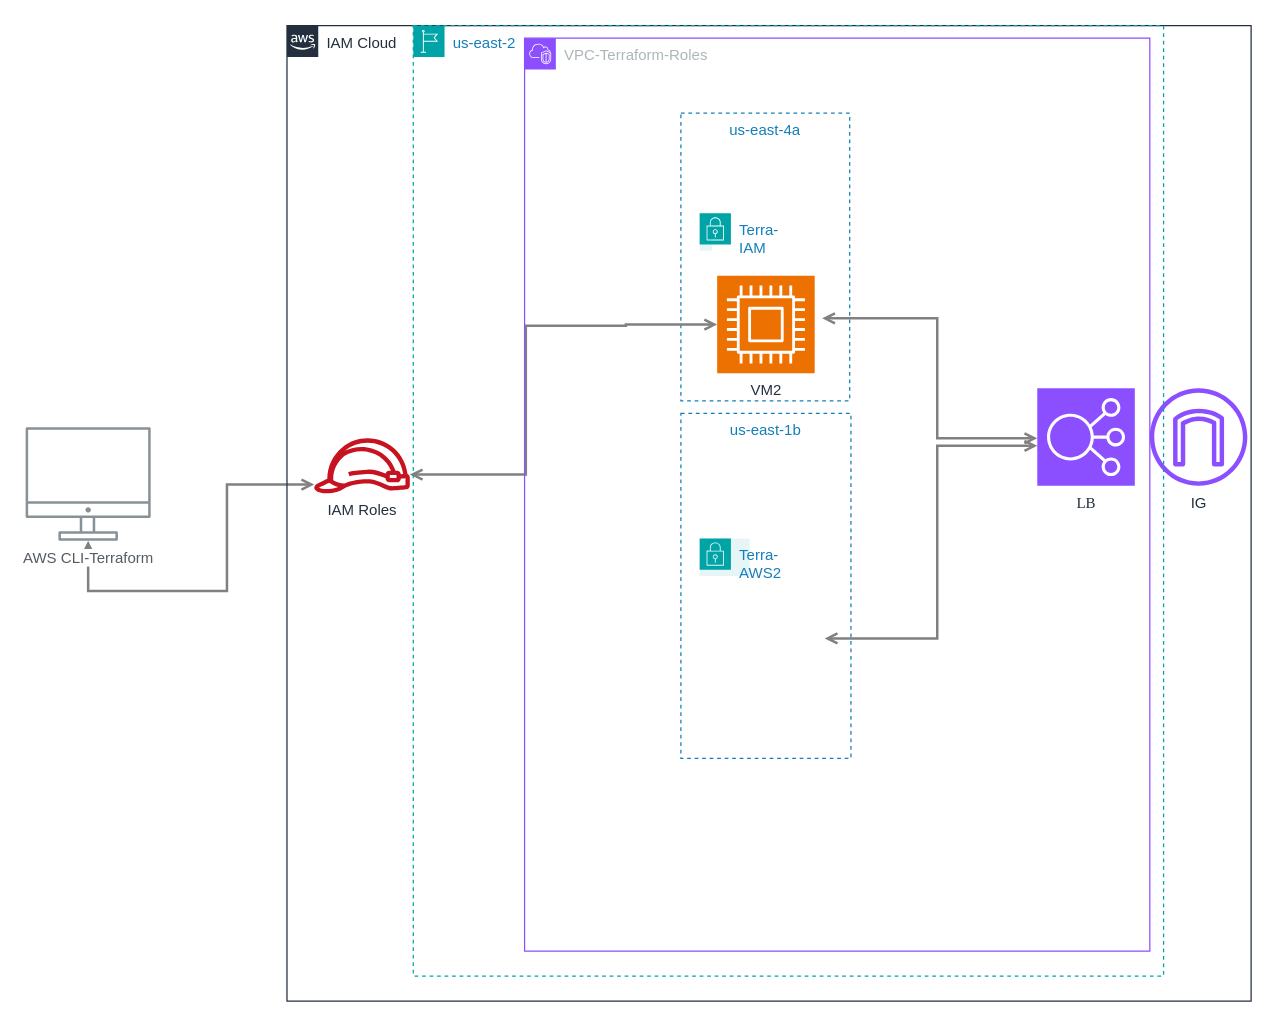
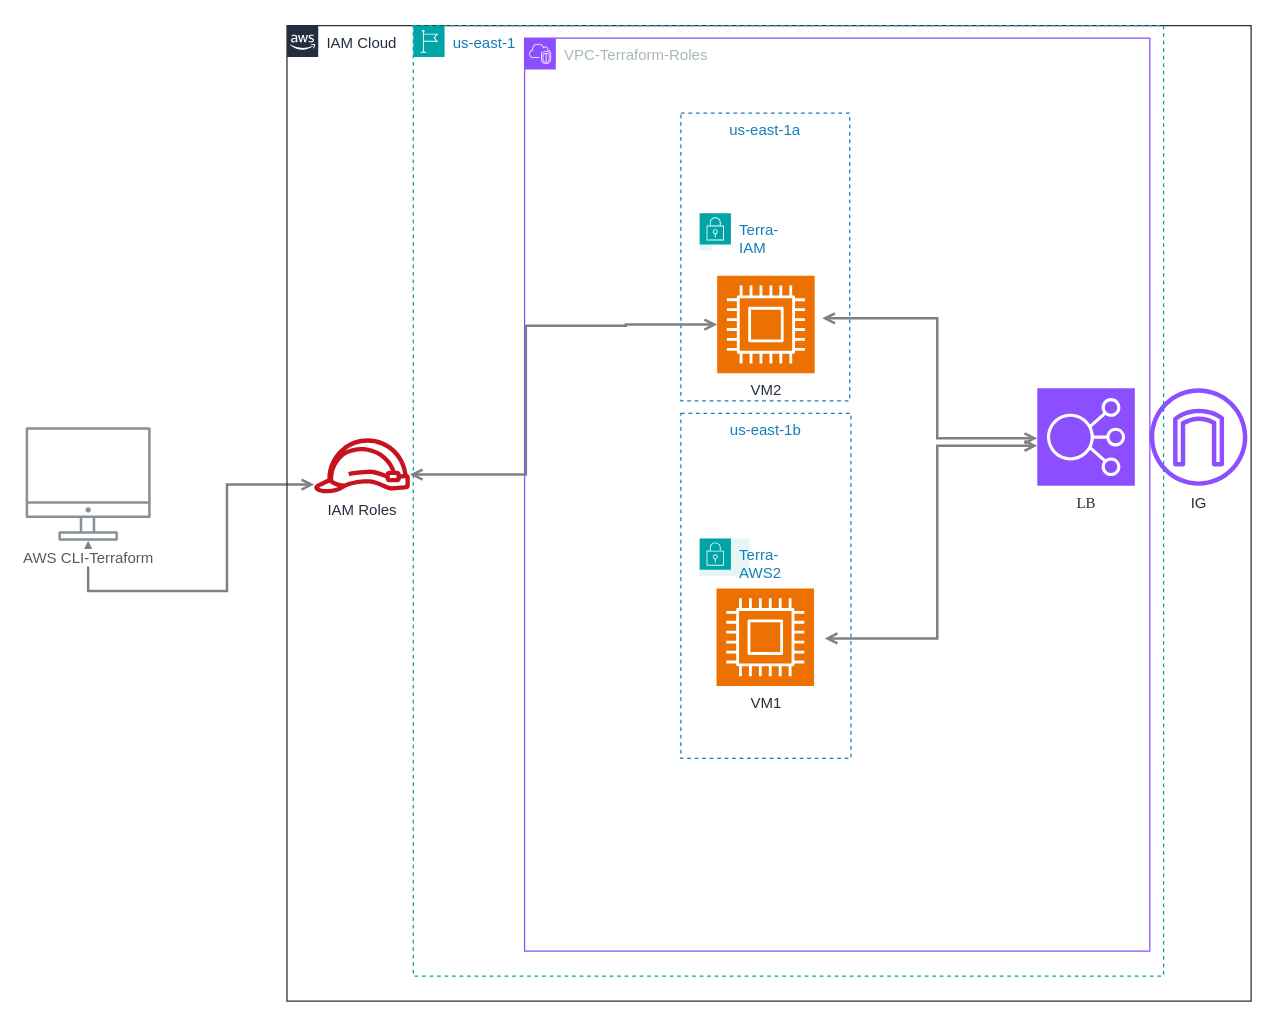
  <mxCell id="0" />
  <mxCell id="1" parent="0" />
  <mxCell id="2" style="edgeStyle=orthogonalEdgeStyle;rounded=0;orthogonalLoop=1;jettySize=auto;html=1;startArrow=open;startFill=0;endArrow=open;endFill=0;strokeWidth=2;strokeColor=#808080;" parent="1" source="3" target="9" edge="1"><mxGeometry relative="1" as="geometry"><Array as="points"><mxPoint x="70" y="472" /><mxPoint x="181" y="472" /><mxPoint x="181" y="387" /></Array><mxPoint x="239.5" y="386.5" as="targetPoint" /></mxGeometry></mxCell>
  <mxCell id="3" value="AWS CLI-Terraform" style="outlineConnect=0;gradientColor=none;fontColor=#545B64;strokeColor=none;fillColor=#879196;dashed=0;verticalLabelPosition=bottom;verticalAlign=top;align=center;html=1;fontSize=12;fontStyle=0;aspect=fixed;shape=mxgraph.aws4.illustration_desktop;pointerEvents=1;labelBackgroundColor=#ffffff;" parent="1" vertex="1"><mxGeometry x="20" y="341" width="100" height="91" as="geometry" /></mxCell>
  <mxCell id="4" value="IAM Cloud" style="points=[[0,0],[0.25,0],[0.5,0],[0.75,0],[1,0],[1,0.25],[1,0.5],[1,0.75],[1,1],[0.75,1],[0.5,1],[0.25,1],[0,1],[0,0.75],[0,0.5],[0,0.25]];outlineConnect=0;gradientColor=none;html=1;whiteSpace=wrap;fontSize=12;fontStyle=0;container=1;pointerEvents=0;collapsible=0;recursiveResize=0;shape=mxgraph.aws4.group;grIcon=mxgraph.aws4.group_aws_cloud_alt;strokeColor=#232F3E;fillColor=none;verticalAlign=top;align=left;spacingLeft=30;fontColor=#232F3E;dashed=0;" parent="1" vertex="1"><mxGeometry x="229" y="20" width="771" height="780" as="geometry" /></mxCell>
- <mxCell id="5" value="us-east-4a" style="fillColor=none;strokeColor=#147EBA;dashed=1;verticalAlign=top;fontStyle=0;fontColor=#147EBA;whiteSpace=wrap;html=1;" parent="4" vertex="1"><mxGeometry x="315" y="70" width="135" height="230" as="geometry" /></mxCell>
+ <mxCell id="5" value="us-east-1a" style="fillColor=none;strokeColor=#147EBA;dashed=1;verticalAlign=top;fontStyle=0;fontColor=#147EBA;whiteSpace=wrap;html=1;" parent="4" vertex="1"><mxGeometry x="315" y="70" width="135" height="230" as="geometry" /></mxCell>
  <mxCell id="6" value="us-east-1b" style="fillColor=none;strokeColor=#147EBA;dashed=1;verticalAlign=top;fontStyle=0;fontColor=#147EBA;whiteSpace=wrap;html=1;" parent="4" vertex="1"><mxGeometry x="315" y="310" width="136" height="276" as="geometry" /></mxCell>
  <mxCell id="7" value="VM2" style="sketch=0;points=[[0,0,0],[0.25,0,0],[0.5,0,0],[0.75,0,0],[1,0,0],[0,1,0],[0.25,1,0],[0.5,1,0],[0.75,1,0],[1,1,0],[0,0.25,0],[0,0.5,0],[0,0.75,0],[1,0.25,0],[1,0.5,0],[1,0.75,0]];outlineConnect=0;fontColor=#232F3E;fillColor=#ED7100;strokeColor=#ffffff;dashed=0;verticalLabelPosition=bottom;verticalAlign=top;align=center;html=1;fontSize=12;fontStyle=0;aspect=fixed;shape=mxgraph.aws4.resourceIcon;resIcon=mxgraph.aws4.compute;" parent="4" vertex="1"><mxGeometry x="344" y="200" width="78" height="78" as="geometry" /></mxCell>
+ <mxCell id="8" value="VM1" style="sketch=0;points=[[0,0,0],[0.25,0,0],[0.5,0,0],[0.75,0,0],[1,0,0],[0,1,0],[0.25,1,0],[0.5,1,0],[0.75,1,0],[1,1,0],[0,0.25,0],[0,0.5,0],[0,0.75,0],[1,0.25,0],[1,0.5,0],[1,0.75,0]];outlineConnect=0;fontColor=#232F3E;fillColor=#ED7100;strokeColor=#ffffff;dashed=0;verticalLabelPosition=bottom;verticalAlign=top;align=center;html=1;fontSize=12;fontStyle=0;aspect=fixed;shape=mxgraph.aws4.resourceIcon;resIcon=mxgraph.aws4.compute;" parent="4" vertex="1"><mxGeometry x="343.5" y="450" width="78" height="78" as="geometry" /></mxCell>
  <mxCell id="9" value="IAM Roles" style="outlineConnect=0;fontColor=#232F3E;gradientColor=none;fillColor=#C7131F;strokeColor=none;dashed=0;verticalLabelPosition=bottom;verticalAlign=top;align=center;html=1;fontSize=12;fontStyle=0;aspect=fixed;pointerEvents=1;shape=mxgraph.aws4.role;labelBackgroundColor=#ffffff;" parent="4" vertex="1"><mxGeometry x="21.0" y="330" width="78" height="44" as="geometry" /></mxCell>
  <mxCell id="10" style="edgeStyle=orthogonalEdgeStyle;rounded=0;orthogonalLoop=1;jettySize=auto;html=1;startArrow=open;startFill=0;endArrow=open;endFill=0;strokeWidth=2;strokeColor=#808080;entryX=0;entryY=0.5;entryDx=0;entryDy=0;entryPerimeter=0;" parent="4" source="9" target="7" edge="1"><mxGeometry relative="1" as="geometry"><Array as="points"><mxPoint x="191" y="359" /><mxPoint x="191" y="240" /><mxPoint x="271" y="240" /><mxPoint x="271" y="239" /></Array><mxPoint x="128.999" y="359" as="sourcePoint" /><mxPoint x="271" y="160" as="targetPoint" /></mxGeometry></mxCell>
  <mxCell id="11" value="VPC-Terraform-Roles" style="points=[[0,0],[0.25,0],[0.5,0],[0.75,0],[1,0],[1,0.25],[1,0.5],[1,0.75],[1,1],[0.75,1],[0.5,1],[0.25,1],[0,1],[0,0.75],[0,0.5],[0,0.25]];outlineConnect=0;gradientColor=none;html=1;whiteSpace=wrap;fontSize=12;fontStyle=0;container=1;pointerEvents=0;collapsible=0;recursiveResize=0;shape=mxgraph.aws4.group;grIcon=mxgraph.aws4.group_vpc2;strokeColor=#8C4FFF;fillColor=none;verticalAlign=top;align=left;spacingLeft=30;fontColor=#AAB7B8;dashed=0;" parent="4" vertex="1"><mxGeometry x="190" y="10" width="500" height="730" as="geometry" /></mxCell>
  <mxCell id="12" value="LB" style="sketch=0;points=[[0,0,0],[0.25,0,0],[0.5,0,0],[0.75,0,0],[1,0,0],[0,1,0],[0.25,1,0],[0.5,1,0],[0.75,1,0],[1,1,0],[0,0.25,0],[0,0.5,0],[0,0.75,0],[1,0.25,0],[1,0.5,0],[1,0.75,0]];outlineConnect=0;fontColor=#232F3E;fillColor=#8C4FFF;strokeColor=#ffffff;dashed=0;verticalLabelPosition=bottom;verticalAlign=top;align=center;html=1;fontSize=12;fontStyle=0;aspect=fixed;shape=mxgraph.aws4.resourceIcon;resIcon=mxgraph.aws4.elastic_load_balancing;fontFamily=Verdana;" parent="11" vertex="1"><mxGeometry x="410" y="280" width="78" height="78" as="geometry" /></mxCell>
  <mxCell id="13" style="edgeStyle=orthogonalEdgeStyle;rounded=0;orthogonalLoop=1;jettySize=auto;html=1;startArrow=open;startFill=0;endArrow=open;endFill=0;strokeWidth=2;strokeColor=#808080;" parent="11" edge="1"><mxGeometry relative="1" as="geometry"><Array as="points"><mxPoint x="330" y="224" /><mxPoint x="330" y="320" /><mxPoint x="410" y="320" /></Array><mxPoint x="237.999" y="224" as="sourcePoint" /><mxPoint x="410" y="320" as="targetPoint" /></mxGeometry></mxCell>
  <mxCell id="14" style="edgeStyle=orthogonalEdgeStyle;rounded=0;orthogonalLoop=1;jettySize=auto;html=1;startArrow=open;startFill=0;endArrow=open;endFill=0;strokeWidth=2;strokeColor=#808080;" parent="11" edge="1"><mxGeometry relative="1" as="geometry"><Array as="points"><mxPoint x="330" y="480" /><mxPoint x="330" y="326" /></Array><mxPoint x="240" y="480" as="sourcePoint" /><mxPoint x="410" y="326" as="targetPoint" /></mxGeometry></mxCell>
  <mxCell id="15" value="Terra-AWS2" style="points=[[0,0],[0.25,0],[0.5,0],[0.75,0],[1,0],[1,0.25],[1,0.5],[1,0.75],[1,1],[0.75,1],[0.5,1],[0.25,1],[0,1],[0,0.75],[0,0.5],[0,0.25]];outlineConnect=0;gradientColor=none;html=1;whiteSpace=wrap;fontSize=12;fontStyle=0;container=1;pointerEvents=0;collapsible=0;recursiveResize=0;shape=mxgraph.aws4.group;grIcon=mxgraph.aws4.group_security_group;grStroke=0;strokeColor=#00A4A6;fillColor=#E6F6F7;verticalAlign=top;align=left;spacingLeft=30;fontColor=#147EBA;dashed=0;" parent="11" vertex="1"><mxGeometry x="140" y="400" width="40" height="30" as="geometry" /></mxCell>
  <mxCell id="16" value="Terra-IAM" style="points=[[0,0],[0.25,0],[0.5,0],[0.75,0],[1,0],[1,0.25],[1,0.5],[1,0.75],[1,1],[0.75,1],[0.5,1],[0.25,1],[0,1],[0,0.75],[0,0.5],[0,0.25]];outlineConnect=0;gradientColor=none;html=1;whiteSpace=wrap;fontSize=12;fontStyle=0;container=1;pointerEvents=0;collapsible=0;recursiveResize=0;shape=mxgraph.aws4.group;grIcon=mxgraph.aws4.group_security_group;grStroke=0;strokeColor=#00A4A6;fillColor=#E6F6F7;verticalAlign=top;align=left;spacingLeft=30;fontColor=#147EBA;dashed=0;" parent="11" vertex="1"><mxGeometry x="140" y="140" width="10" height="30" as="geometry" /></mxCell>
  <mxCell id="17" value="IG" style="sketch=0;outlineConnect=0;fontColor=#232F3E;gradientColor=none;fillColor=#8C4FFF;strokeColor=none;dashed=0;verticalLabelPosition=bottom;verticalAlign=top;align=center;html=1;fontSize=12;fontStyle=0;aspect=fixed;pointerEvents=1;shape=mxgraph.aws4.internet_gateway;" parent="4" vertex="1"><mxGeometry x="690" y="290" width="78" height="78" as="geometry" /></mxCell>
- <mxCell id="18" value="us-east-2" style="points=[[0,0],[0.25,0],[0.5,0],[0.75,0],[1,0],[1,0.25],[1,0.5],[1,0.75],[1,1],[0.75,1],[0.5,1],[0.25,1],[0,1],[0,0.75],[0,0.5],[0,0.25]];outlineConnect=0;gradientColor=none;html=1;whiteSpace=wrap;fontSize=12;fontStyle=0;container=1;pointerEvents=0;collapsible=0;recursiveResize=0;shape=mxgraph.aws4.group;grIcon=mxgraph.aws4.group_region;strokeColor=#00A4A6;fillColor=none;verticalAlign=top;align=left;spacingLeft=30;fontColor=#147EBA;dashed=1;" parent="1" vertex="1"><mxGeometry x="330" y="20" width="600" height="760" as="geometry" /></mxCell>
+ <mxCell id="18" value="us-east-1" style="points=[[0,0],[0.25,0],[0.5,0],[0.75,0],[1,0],[1,0.25],[1,0.5],[1,0.75],[1,1],[0.75,1],[0.5,1],[0.25,1],[0,1],[0,0.75],[0,0.5],[0,0.25]];outlineConnect=0;gradientColor=none;html=1;whiteSpace=wrap;fontSize=12;fontStyle=0;container=1;pointerEvents=0;collapsible=0;recursiveResize=0;shape=mxgraph.aws4.group;grIcon=mxgraph.aws4.group_region;strokeColor=#00A4A6;fillColor=none;verticalAlign=top;align=left;spacingLeft=30;fontColor=#147EBA;dashed=1;" parent="1" vertex="1"><mxGeometry x="330" y="20" width="600" height="760" as="geometry" /></mxCell>
